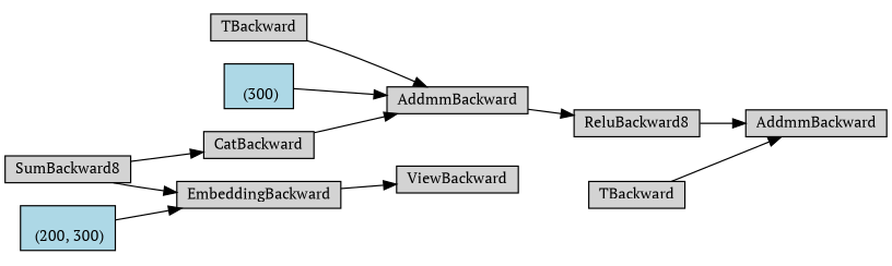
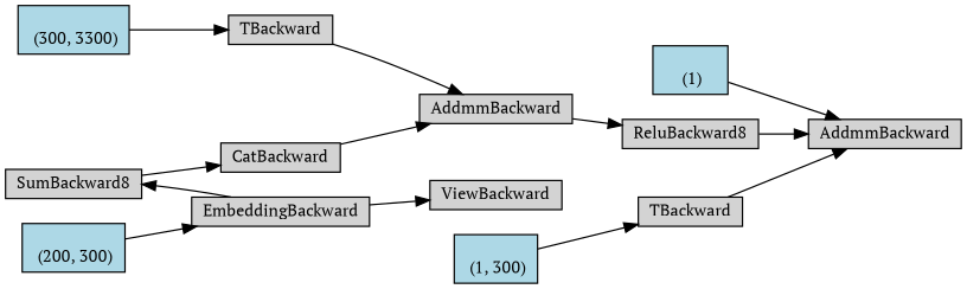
  digraph {
    fontname="PT Serif"
    rankdir=LR
    node [align=left fontname="PT Serif" fontsize=12 ranksep=0.1 shape=box style=filled]
    edge [fontname="PT Serif"]
    n1 [height=0.2 label=AddmmBackward]
+   n2 [fillcolor=lightblue height=0.2 label="\n (1)"]
    n3 [height=0.2 label=ReluBackward8]
    n4 [height=0.2 label=AddmmBackward]
-   n5 [fillcolor=lightblue height=0.2 label="\n (300)"]
    n6 [height=0.2 label=CatBackward]
    n7 [height=0.2 label=SumBackward8]
    n8 [height=0.2 label=EmbeddingBackward]
    n9 [height=0.2 label=ViewBackward]
    n10 [fillcolor=lightblue height=0.2 label="\n (200, 300)"]
    n11 [height=0.2 label=TBackward]
+   n12 [fillcolor=lightblue height=0.2 label="\n (300, 3300)"]
    n13 [height=0.2 label=TBackward]
+   n14 [fillcolor=lightblue height=0.2 label="\n (1, 300)"]
+   n2 -> n1
    n3 -> n1
    n4 -> n3
-   n5 -> n4
    n6 -> n4
    n7 -> n6
-   n7 -> n8
+   n8 -> n7
    n8 -> n9
    n10 -> n8
    n11 -> n4
+   n12 -> n11
    n13 -> n1
+   n14 -> n13
  }
